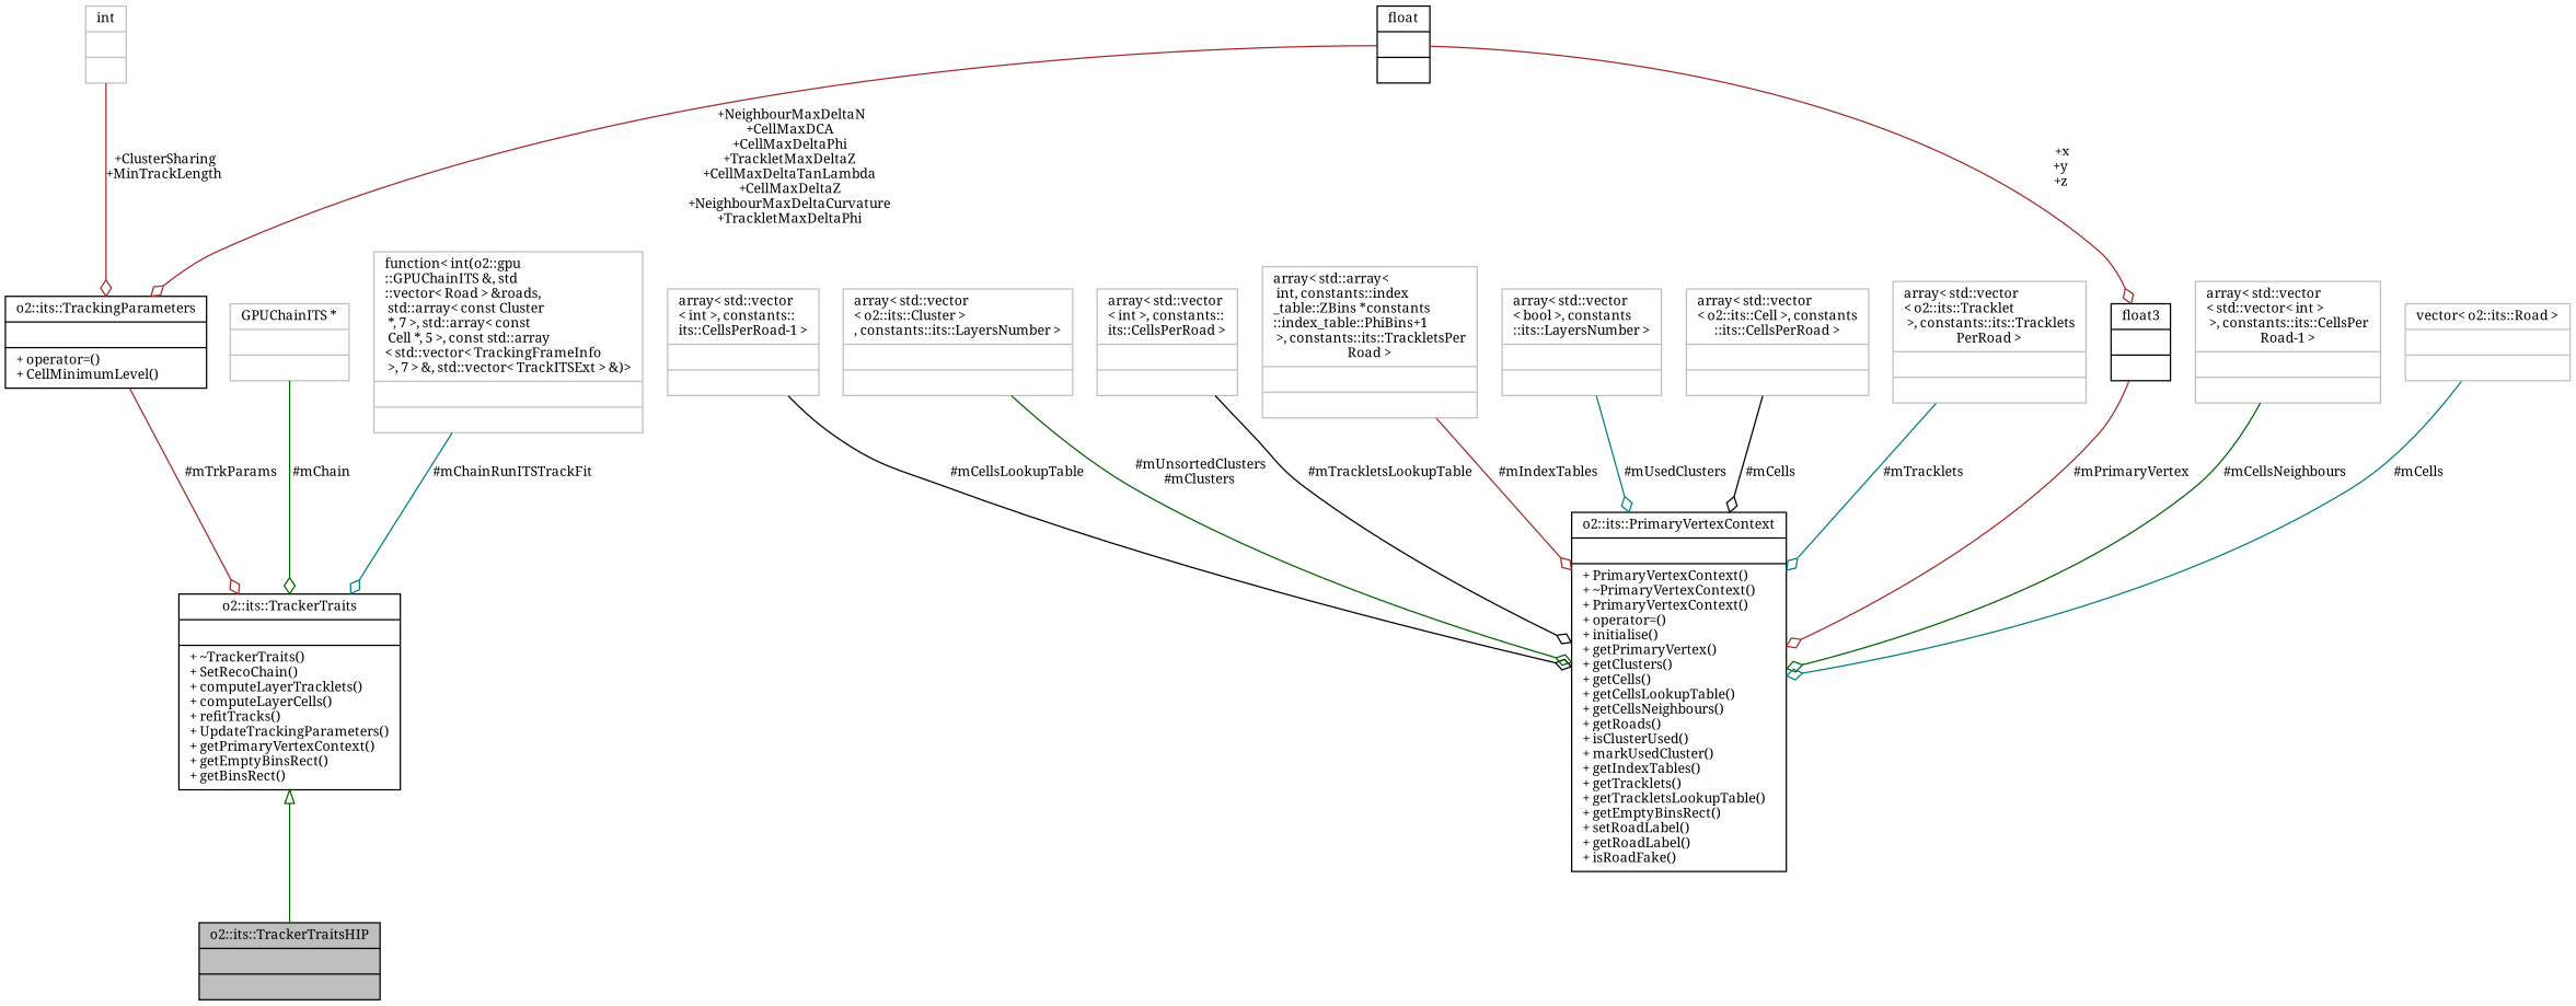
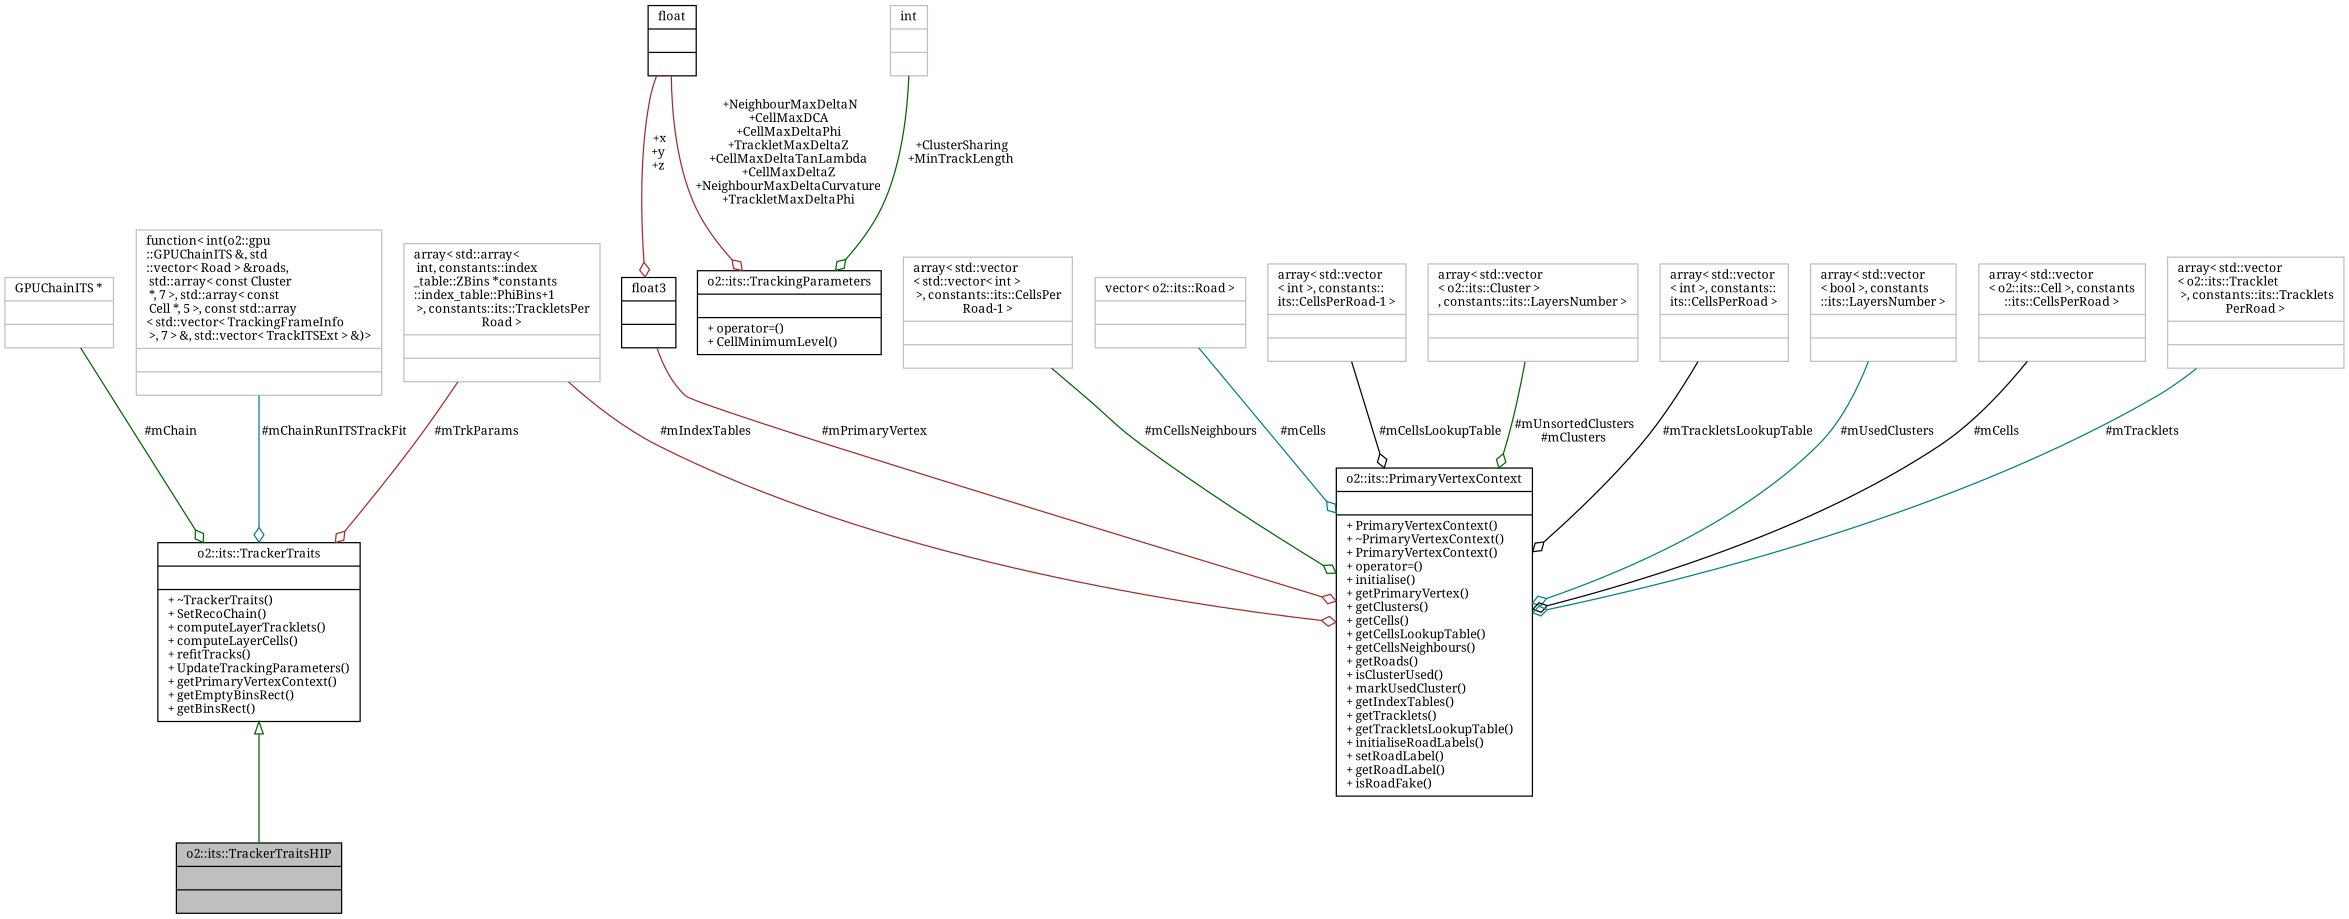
  digraph {
    fontname="Noto Serif"
    node [color=grey75 fontname="Noto Serif" fontsize=10 shape=record]
    edge [color=darkgreen fontname="Noto Serif" fontsize=10 labelfontname=Helvetica labelfontsize=10 style=solid arrowhead=odiamond]
    n1 [color=black fillcolor=grey75 fontcolor=black height=0.2 label="{o2::its::TrackerTraitsHIP\n||}" style=filled width=0.4]
    n2 [color=black height=0.2 label="{o2::its::TrackerTraits\n||+ ~TrackerTraits()\l+ SetRecoChain()\l+ computeLayerTracklets()\l+ computeLayerCells()\l+ refitTracks()\l+ UpdateTrackingParameters()\l+ getPrimaryVertexContext()\l+ getEmptyBinsRect()\l+ getBinsRect()\l}" width=0.4]
    n3 [height=0.2 label="{GPUChainITS *\n||}" width=0.4]
    n4 [color=black height=0.2 label="{o2::its::TrackingParameters\n||+ operator=()\l+ CellMinimumLevel()\l}" width=0.4]
    n5 [color=black height=0.2 label="{float\n||}" width=0.4]
    n6 [color=black height=0.2 label="{float3\n||}" width=0.4]
-   n7 [color=black height=0.2 label="{o2::its::PrimaryVertexContext\n||+ PrimaryVertexContext()\l+ ~PrimaryVertexContext()\l+ PrimaryVertexContext()\l+ operator=()\l+ initialise()\l+ getPrimaryVertex()\l+ getClusters()\l+ getCells()\l+ getCellsLookupTable()\l+ getCellsNeighbours()\l+ getRoads()\l+ isClusterUsed()\l+ markUsedCluster()\l+ getIndexTables()\l+ getTracklets()\l+ getTrackletsLookupTable()\l+ getEmptyBinsRect()\l+ setRoadLabel()\l+ getRoadLabel()\l+ isRoadFake()\l}" width=0.4]
+   n7 [color=black height=0.2 label="{o2::its::PrimaryVertexContext\n||+ PrimaryVertexContext()\l+ ~PrimaryVertexContext()\l+ PrimaryVertexContext()\l+ operator=()\l+ initialise()\l+ getPrimaryVertex()\l+ getClusters()\l+ getCells()\l+ getCellsLookupTable()\l+ getCellsNeighbours()\l+ getRoads()\l+ isClusterUsed()\l+ markUsedCluster()\l+ getIndexTables()\l+ getTracklets()\l+ getTrackletsLookupTable()\l+ initialiseRoadLabels()\l+ setRoadLabel()\l+ getRoadLabel()\l+ isRoadFake()\l}" width=0.4]
    n8 [height=0.2 label="{int\n||}" width=0.4]
    n9 [height=0.2 label="{function\< int(o2::gpu\l::GPUChainITS &, std\l::vector\< Road \> &roads,\l std::array\< const Cluster\l *, 7 \>, std::array\< const\l Cell *, 5 \>, const std::array\l\< std::vector\< TrackingFrameInfo\l \>, 7 \> &, std::vector\< TrackITSExt \> &)\>\n||}" width=0.4]
    n10 [height=0.2 label="{array\< std::vector\l\< std::vector\< int \>\l \>, constants::its::CellsPer\lRoad-1 \>\n||}" width=0.4]
    n11 [height=0.2 label="{vector\< o2::its::Road \>\n||}" width=0.4]
    n12 [height=0.2 label="{array\< std::vector\l\< int \>, constants::\lits::CellsPerRoad-1 \>\n||}" width=0.4]
    n13 [height=0.2 label="{array\< std::vector\l\< o2::its::Cluster \>\l, constants::its::LayersNumber \>\n||}" width=0.4]
    n14 [height=0.2 label="{array\< std::vector\l\< int \>, constants::\lits::CellsPerRoad \>\n||}" width=0.4]
    n15 [height=0.2 label="{array\< std::array\<\l int, constants::index\l_table::ZBins *constants\l::index_table::PhiBins+1\l \>, constants::its::TrackletsPer\lRoad \>\n||}" width=0.4]
    n16 [height=0.2 label="{array\< std::vector\l\< bool \>, constants\l::its::LayersNumber \>\n||}" width=0.4]
    n17 [height=0.2 label="{array\< std::vector\l\< o2::its::Cell \>, constants\l::its::CellsPerRoad \>\n||}" width=0.4]
    n18 [height=0.2 label="{array\< std::vector\l\< o2::its::Tracklet\l \>, constants::its::Tracklets\lPerRoad \>\n||}" width=0.4]
    n2 -> n1 [arrowtail=onormal dir=back arrowhead=""]
    n3 -> n2 [label=" #mChain"]
-   n4 -> n2 [color=brown label=" #mTrkParams"]
+   n15 -> n2 [color=brown label=" #mTrkParams"]
    n5 -> n4 [color=brown label=" +NeighbourMaxDeltaN\n+CellMaxDCA\n+CellMaxDeltaPhi\n+TrackletMaxDeltaZ\n+CellMaxDeltaTanLambda\n+CellMaxDeltaZ\n+NeighbourMaxDeltaCurvature\n+TrackletMaxDeltaPhi"]
    n5 -> n6 [color=brown label=" +x\n+y\n+z"]
    n6 -> n7 [color=brown label=" #mPrimaryVertex"]
-   n8 -> n4 [color=brown label=" +ClusterSharing\n+MinTrackLength"]
+   n8 -> n4 [label=" +ClusterSharing\n+MinTrackLength"]
    n9 -> n2 [color=teal label=" #mChainRunITSTrackFit"]
    n10 -> n7 [label=" #mCellsNeighbours"]
    n11 -> n7 [color=teal label=" #mCells"]
    n12 -> n7 [color=black label=" #mCellsLookupTable"]
    n13 -> n7 [label=" #mUnsortedClusters\n#mClusters"]
    n14 -> n7 [color=black label=" #mTrackletsLookupTable"]
    n15 -> n7 [color=brown label=" #mIndexTables"]
    n16 -> n7 [color=teal label=" #mUsedClusters"]
    n17 -> n7 [color=black label=" #mCells"]
    n18 -> n7 [color=teal label=" #mTracklets"]
  }
